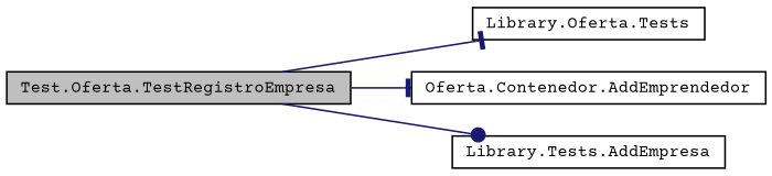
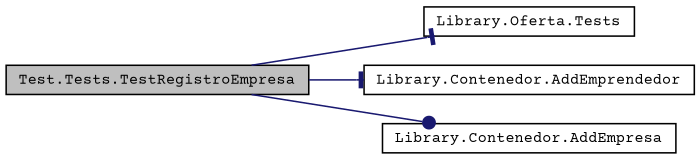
  digraph {
    fontname="Courier Prime"
    rankdir=LR
    node [color=black fillcolor=white fontname="Courier Prime" fontsize=10 shape=record style=filled]
    edge [arrowhead=tee color=midnightblue fontname="Courier Prime" fontsize=10 labelfontname=Helvetica labelfontsize=10 style=solid]
-   n1 [fillcolor=grey75 fontcolor=black height=0.2 label="Test.Oferta.TestRegistroEmpresa" width=0.4]
+   n1 [fillcolor=grey75 fontcolor=black height=0.2 label="Test.Tests.TestRegistroEmpresa" width=0.4]
    n2 [height=0.2 label="Library.Oferta.Tests" width=0.4]
-   n3 [height=0.2 label="Oferta.Contenedor.AddEmprendedor" width=0.4]
-   n4 [height=0.2 label="Library.Tests.AddEmpresa" width=0.4]
+   n3 [height=0.2 label="Library.Contenedor.AddEmprendedor" width=0.4]
+   n4 [height=0.2 label="Library.Contenedor.AddEmpresa" width=0.4]
    n1 -> n2
    n1 -> n3
    n1 -> n4 [arrowhead=dot]
  }
